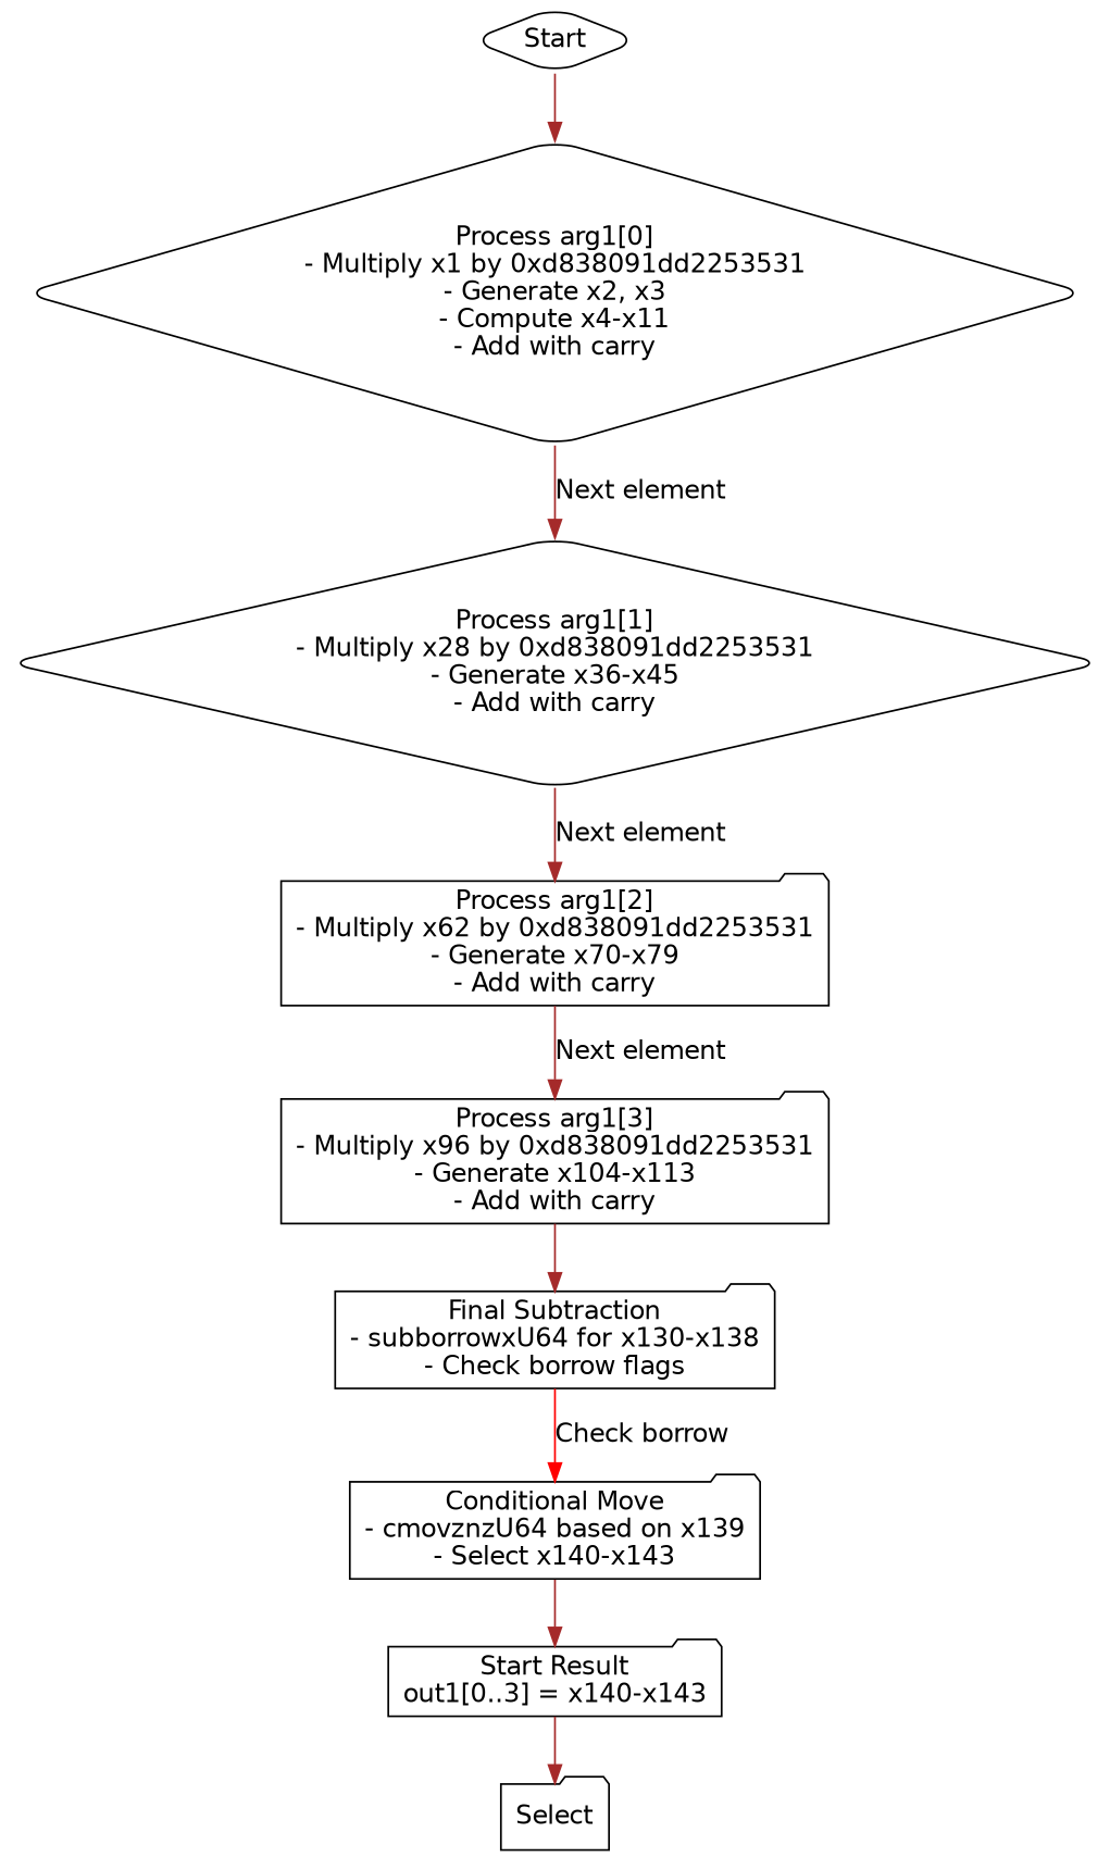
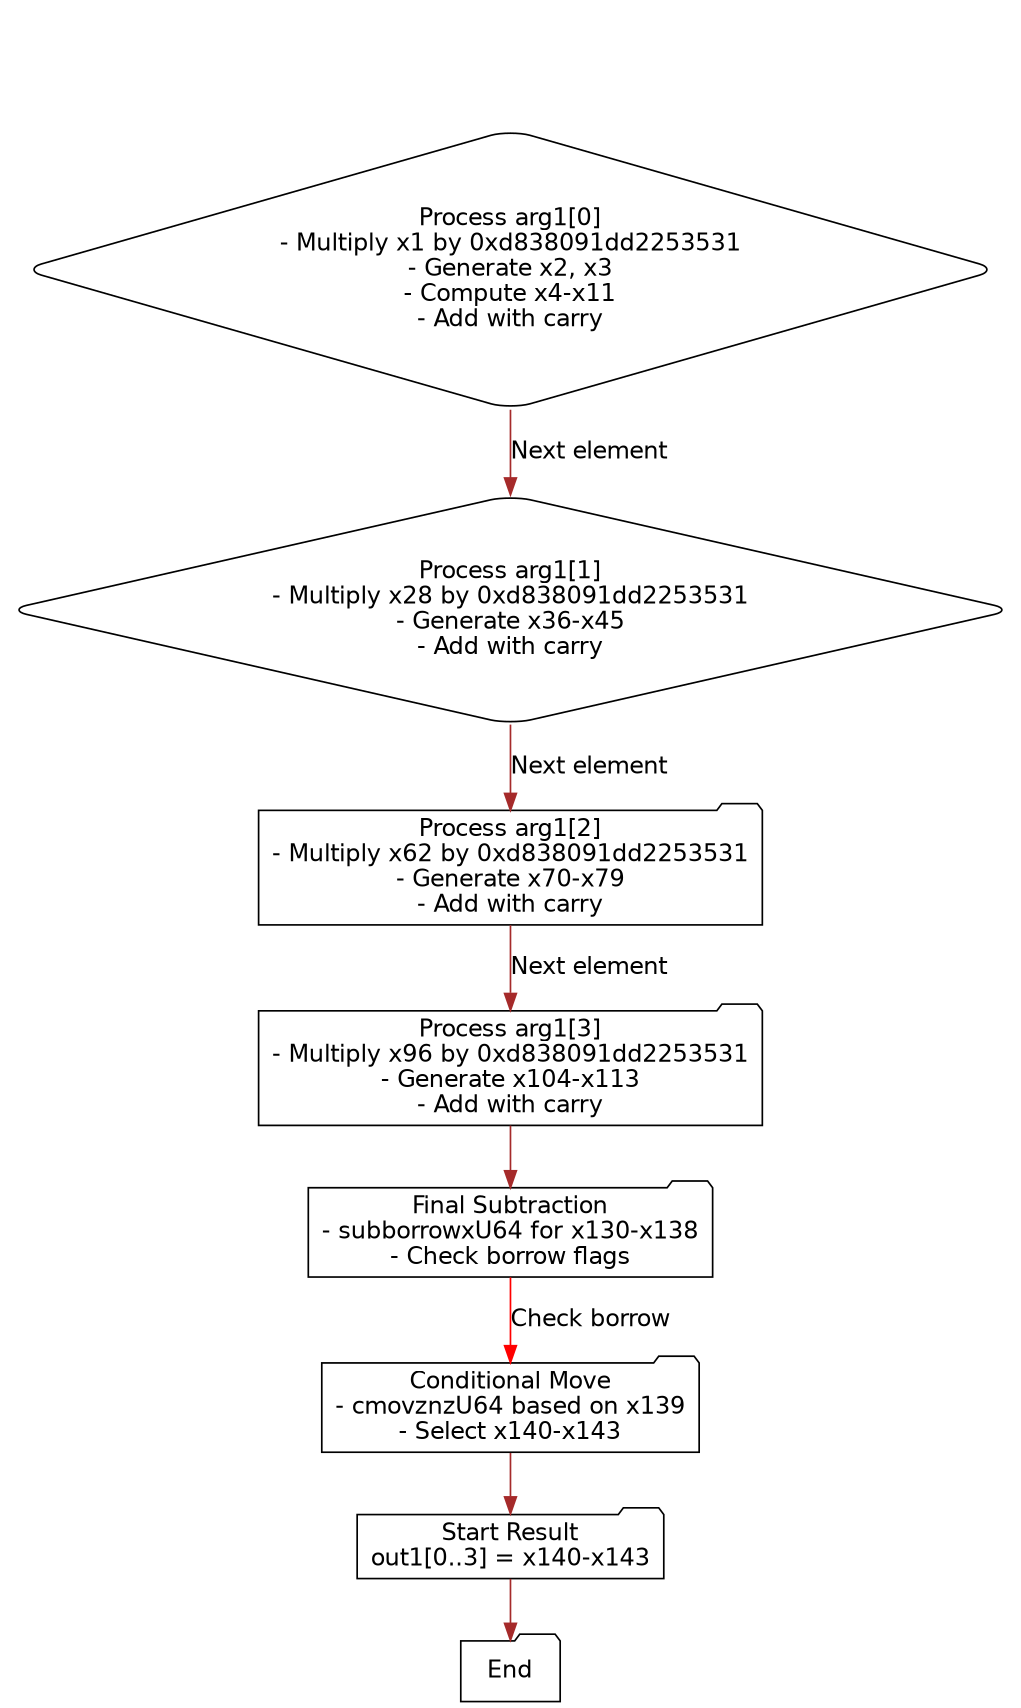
  digraph {
    node [fontname=Helvetica shape=folder style=rounded]
    edge [color=brown fontname=Helvetica]
-   n1 [label=Start shape=diamond]
    n2 [label="Process arg1[0]\n- Multiply x1 by 0xd838091dd2253531\n- Generate x2, x3\n- Compute x4-x11\n- Add with carry" shape=diamond]
    n3 [label="Process arg1[1]\n- Multiply x28 by 0xd838091dd2253531\n- Generate x36-x45\n- Add with carry" shape=diamond]
-   n4 [label=Select]
+   n4 [label=End]
    n5 [label="Process arg1[2]\n- Multiply x62 by 0xd838091dd2253531\n- Generate x70-x79\n- Add with carry"]
    n6 [label="Process arg1[3]\n- Multiply x96 by 0xd838091dd2253531\n- Generate x104-x113\n- Add with carry"]
    n7 [label="Final Subtraction\n- subborrowxU64 for x130-x138\n- Check borrow flags"]
    n8 [label="Conditional Move\n- cmovznzU64 based on x139\n- Select x140-x143"]
    n9 [label="Start Result\nout1[0..3] = x140-x143"]
-   n1 -> n2
    n2 -> n3 [label="Next element"]
    n3 -> n5 [label="Next element"]
    n5 -> n6 [label="Next element"]
    n6 -> n7
    n7 -> n8 [color=red label="Check borrow"]
    n8 -> n9
    n9 -> n4
  }
